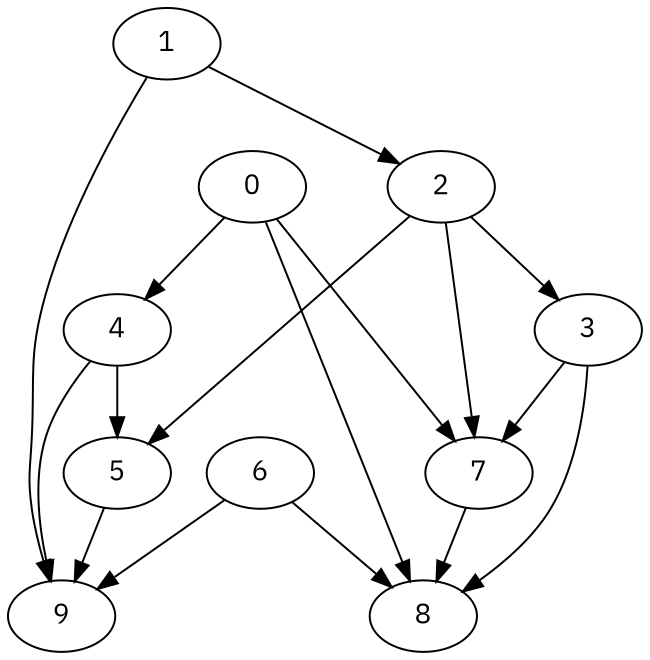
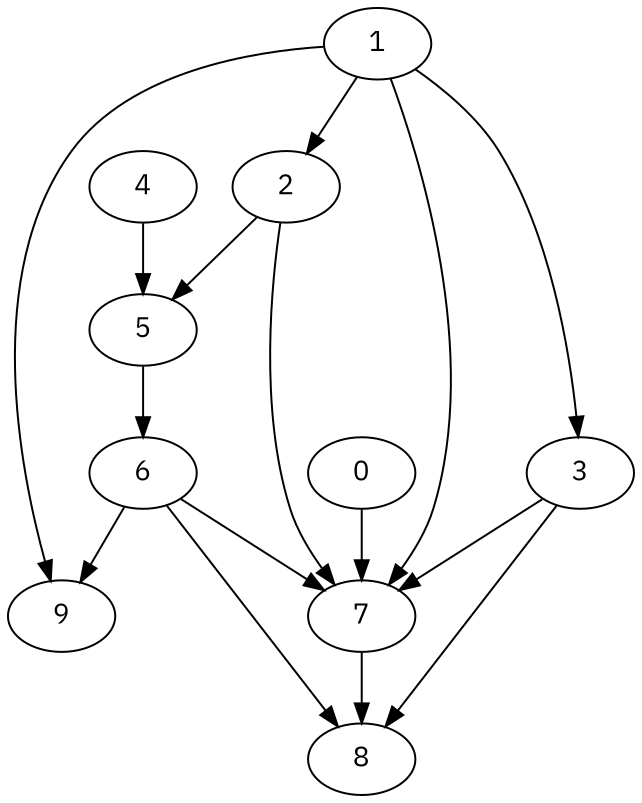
  digraph {
    fontname="IBM Plex Sans"
    node [Weight=3 fontname="IBM Plex Sans"]
    edge [Weight=34 fontname="IBM Plex Sans"]
    2
    1 [Weight=8]
    7 [Weight=4]
    9 [Weight=9]
    3 [Weight=5]
    5 [Weight=8]
    8
    6 [Weight=5]
    4 [Weight=10]
    0 [Weight=6]
    2 -> 7 [Weight=56]
-   2 -> 3
+   1 -> 3
    2 -> 5 [Weight=23]
    1 -> 2 [Weight=11]
+   1 -> 7
    1 -> 9 [Weight=45]
    7 -> 8
    3 -> 7 [Weight=17]
    3 -> 8 [Weight=23]
-   5 -> 9 [Weight=23]
+   5 -> 6 [Weight=23]
+   6 -> 7 [Weight=11]
    6 -> 9 [Weight=11]
    6 -> 8 [Weight=56]
-   4 -> 9
    4 -> 5 [Weight=17]
    0 -> 7 [Weight=56]
-   0 -> 8 [Weight=17]
-   0 -> 4 [Weight=11]
  }
